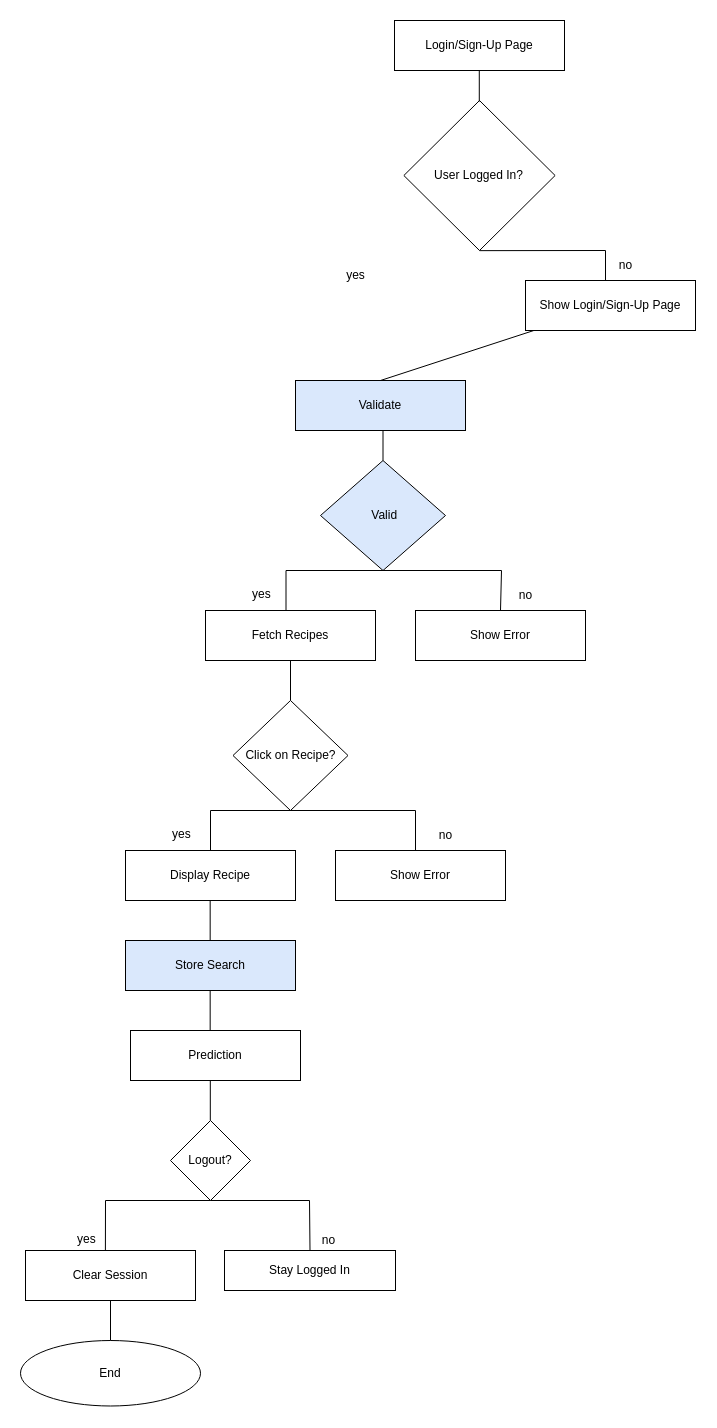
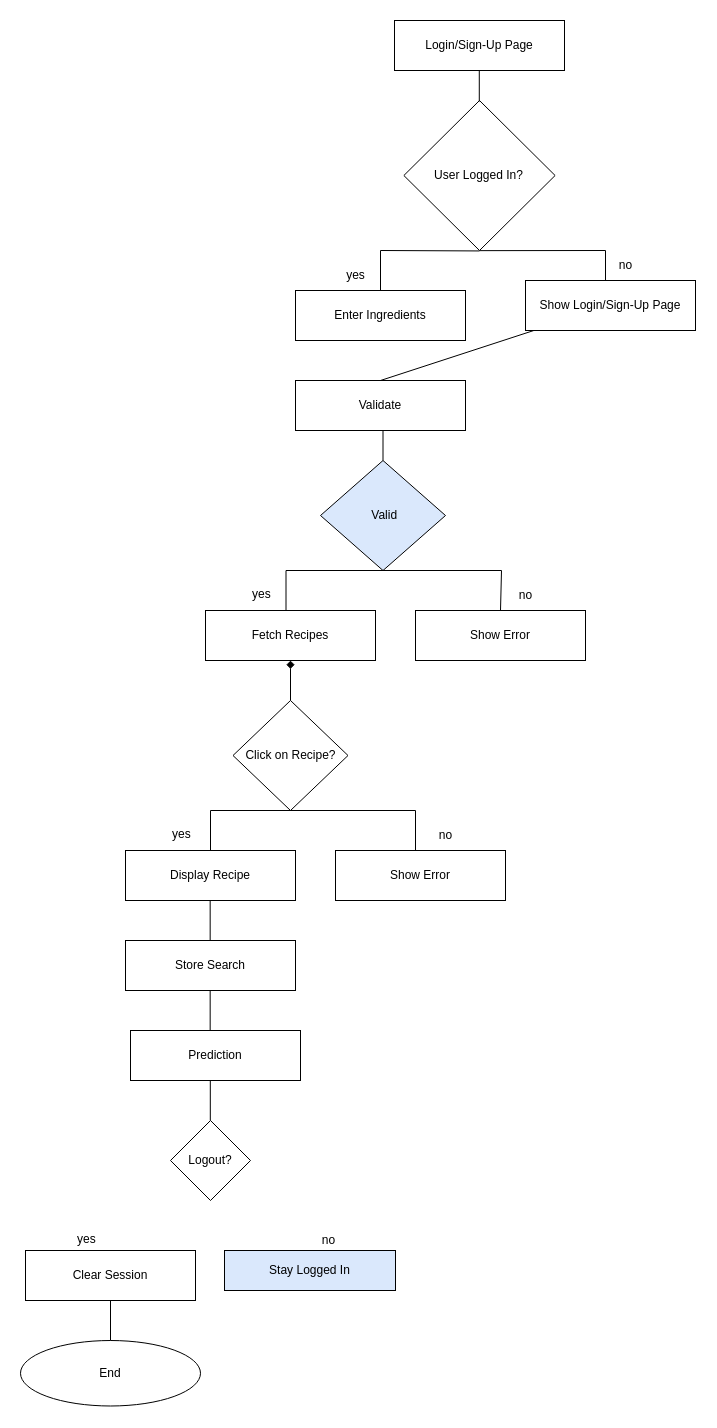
  <mxCell id="0" />
  <mxCell id="1" parent="0" />
  <mxCell id="2" value="&lt;span class=&quot;hljs-variable&quot;&gt;Login&lt;/span&gt;&lt;span class=&quot;hljs-operator&quot;&gt;/&lt;/span&gt;&lt;span class=&quot;hljs-built_in&quot;&gt;Sign&lt;/span&gt;&lt;span class=&quot;hljs-operator&quot;&gt;-&lt;/span&gt;&lt;span class=&quot;hljs-built_in&quot;&gt;Up&lt;/span&gt; &lt;span class=&quot;hljs-variable&quot;&gt;Page&lt;/span&gt;" style="rounded=0;whiteSpace=wrap;html=1;" vertex="1" parent="1"><mxGeometry x="394" y="20" width="170" height="50" as="geometry" /></mxCell>
  <mxCell id="3" value="&lt;span class=&quot;hljs-variable&quot;&gt;User&lt;/span&gt; &lt;span class=&quot;hljs-variable&quot;&gt;Logged&lt;/span&gt; &lt;span class=&quot;hljs-built_in&quot;&gt;In&lt;/span&gt;&lt;span class=&quot;hljs-operator&quot;&gt;?&lt;/span&gt;" style="rhombus;whiteSpace=wrap;html=1;" vertex="1" parent="1"><mxGeometry x="403.37" y="100" width="151.25" height="150" as="geometry" /></mxCell>
+ <mxCell id="4" value="&lt;span class=&quot;hljs-built_in&quot;&gt;Enter&lt;/span&gt; &lt;span class=&quot;hljs-variable&quot;&gt;Ingredients&lt;/span&gt;" style="rounded=0;whiteSpace=wrap;html=1;" vertex="1" parent="1"><mxGeometry x="295" y="290" width="170" height="50" as="geometry" /></mxCell>
  <mxCell id="5" value="&lt;span class=&quot;hljs-built_in&quot;&gt;Show&lt;/span&gt; &lt;span class=&quot;hljs-variable&quot;&gt;Login&lt;/span&gt;&lt;span class=&quot;hljs-operator&quot;&gt;/&lt;/span&gt;&lt;span class=&quot;hljs-built_in&quot;&gt;Sign&lt;/span&gt;&lt;span class=&quot;hljs-operator&quot;&gt;-&lt;/span&gt;&lt;span class=&quot;hljs-built_in&quot;&gt;Up&lt;/span&gt; &lt;span class=&quot;hljs-variable&quot;&gt;Page&lt;/span&gt;" style="rounded=0;whiteSpace=wrap;html=1;" vertex="1" parent="1"><mxGeometry x="525" y="280" width="170" height="50" as="geometry" /></mxCell>
- <mxCell id="6" value="&lt;span class=&quot;hljs-variable&quot;&gt;Validate&lt;/span&gt;" style="rounded=0;whiteSpace=wrap;html=1;fillColor=#dae8fc;" vertex="1" parent="1"><mxGeometry x="295" y="380" width="170" height="50" as="geometry" /></mxCell>
+ <mxCell id="6" value="&lt;span class=&quot;hljs-variable&quot;&gt;Validate&lt;/span&gt;" style="rounded=0;whiteSpace=wrap;html=1;" vertex="1" parent="1"><mxGeometry x="295" y="380" width="170" height="50" as="geometry" /></mxCell>
  <mxCell id="7" value="&amp;nbsp;&lt;span class=&quot;hljs-variable&quot;&gt;Valid&lt;/span&gt;" style="rhombus;whiteSpace=wrap;html=1;fillColor=#dae8fc;" vertex="1" parent="1"><mxGeometry x="320" y="460" width="125" height="110" as="geometry" /></mxCell>
  <mxCell id="8" value="&lt;span class=&quot;hljs-variable&quot;&gt;Fetch&lt;/span&gt; &lt;span class=&quot;hljs-variable&quot;&gt;Recipes&lt;/span&gt;" style="rounded=0;whiteSpace=wrap;html=1;" vertex="1" parent="1"><mxGeometry x="205" y="610" width="170" height="50" as="geometry" /></mxCell>
  <mxCell id="9" value="&lt;span class=&quot;hljs-built_in&quot;&gt;Show&lt;/span&gt; &lt;span class=&quot;hljs-variable&quot;&gt;Error&lt;/span&gt;" style="rounded=0;whiteSpace=wrap;html=1;" vertex="1" parent="1"><mxGeometry x="415" y="610" width="170" height="50" as="geometry" /></mxCell>
  <mxCell id="10" value="&lt;span class=&quot;hljs-variable&quot;&gt;Click&lt;/span&gt; &lt;span class=&quot;hljs-variable&quot;&gt;on&lt;/span&gt; &lt;span class=&quot;hljs-variable&quot;&gt;Recipe&lt;/span&gt;&lt;span class=&quot;hljs-operator&quot;&gt;?&lt;/span&gt;" style="rhombus;whiteSpace=wrap;html=1;" vertex="1" parent="1"><mxGeometry x="232.5" y="700" width="115" height="110" as="geometry" /></mxCell>
  <mxCell id="11" value="&lt;span class=&quot;hljs-built_in&quot;&gt;Display&lt;/span&gt; &lt;span class=&quot;hljs-variable&quot;&gt;Recipe&lt;/span&gt;" style="rounded=0;whiteSpace=wrap;html=1;" vertex="1" parent="1"><mxGeometry x="125" y="850" width="170" height="50" as="geometry" /></mxCell>
  <mxCell id="12" value="&lt;span class=&quot;hljs-built_in&quot;&gt;Show&lt;/span&gt; &lt;span class=&quot;hljs-variable&quot;&gt;Error&lt;/span&gt;" style="rounded=0;whiteSpace=wrap;html=1;" vertex="1" parent="1"><mxGeometry x="335" y="850" width="170" height="50" as="geometry" /></mxCell>
  <mxCell id="13" value="&lt;span class=&quot;hljs-variable&quot;&gt;Logout&lt;/span&gt;&lt;span class=&quot;hljs-operator&quot;&gt;?&lt;/span&gt;" style="rhombus;whiteSpace=wrap;html=1;" vertex="1" parent="1"><mxGeometry x="170" y="1120" width="80" height="80" as="geometry" /></mxCell>
  <mxCell id="14" value="&lt;span class=&quot;hljs-built_in&quot;&gt;End&lt;/span&gt;" style="ellipse;whiteSpace=wrap;html=1;" vertex="1" parent="1"><mxGeometry x="20" y="1340" width="180" height="65.5" as="geometry" /></mxCell>
- <mxCell id="15" value="&lt;span class=&quot;hljs-variable&quot;&gt;Store&lt;/span&gt; &lt;span class=&quot;hljs-variable&quot;&gt;Search&lt;/span&gt;" style="rounded=0;whiteSpace=wrap;html=1;fillColor=#dae8fc;" vertex="1" parent="1"><mxGeometry x="125" y="940" width="170" height="50" as="geometry" /></mxCell>
+ <mxCell id="15" value="&lt;span class=&quot;hljs-variable&quot;&gt;Store&lt;/span&gt; &lt;span class=&quot;hljs-variable&quot;&gt;Search&lt;/span&gt;" style="rounded=0;whiteSpace=wrap;html=1;" vertex="1" parent="1"><mxGeometry x="125" y="940" width="170" height="50" as="geometry" /></mxCell>
  <mxCell id="16" value="Prediction" style="rounded=0;whiteSpace=wrap;html=1;" vertex="1" parent="1"><mxGeometry x="130" y="1030" width="170" height="50" as="geometry" /></mxCell>
  <mxCell id="17" value="&lt;span class=&quot;hljs-built_in&quot;&gt;Clear&lt;/span&gt; &lt;span class=&quot;hljs-variable&quot;&gt;Session&lt;/span&gt;" style="rounded=0;whiteSpace=wrap;html=1;" vertex="1" parent="1"><mxGeometry x="25" y="1250" width="170" height="50" as="geometry" /></mxCell>
- <mxCell id="18" value="&lt;span class=&quot;hljs-variable&quot;&gt;Stay&lt;/span&gt; &lt;span class=&quot;hljs-variable&quot;&gt;Logged&lt;/span&gt; &lt;span class=&quot;hljs-built_in&quot;&gt;In&lt;/span&gt;" style="rounded=0;whiteSpace=wrap;html=1;" vertex="1" parent="1"><mxGeometry x="224" y="1250" width="171" height="40" as="geometry" /></mxCell>
+ <mxCell id="18" value="&lt;span class=&quot;hljs-variable&quot;&gt;Stay&lt;/span&gt; &lt;span class=&quot;hljs-variable&quot;&gt;Logged&lt;/span&gt; &lt;span class=&quot;hljs-built_in&quot;&gt;In&lt;/span&gt;" style="rounded=0;whiteSpace=wrap;html=1;fillColor=#dae8fc;" vertex="1" parent="1"><mxGeometry x="224" y="1250" width="171" height="40" as="geometry" /></mxCell>
  <mxCell id="19" value="" style="endArrow=none;html=1;rounded=0;entryX=0.524;entryY=0.989;entryDx=0;entryDy=0;entryPerimeter=0;exitX=0.5;exitY=0;exitDx=0;exitDy=0;" edge="1" parent="1"><mxGeometry width="50" height="50" relative="1" as="geometry"><mxPoint x="478.79" y="101" as="sourcePoint" /><mxPoint x="478.79" y="70" as="targetPoint" /></mxGeometry></mxCell>
+ <mxCell id="20" value="" style="endArrow=none;html=1;rounded=0;entryX=0.5;entryY=1.003;entryDx=0;entryDy=0;entryPerimeter=0;exitX=0.5;exitY=0;exitDx=0;exitDy=0;" edge="1" parent="1" source="4" target="3"><mxGeometry width="50" height="50" relative="1" as="geometry"><mxPoint x="478.79" y="280" as="sourcePoint" /><mxPoint x="478.79" y="249" as="targetPoint" /><Array as="points"><mxPoint x="380" y="250" /></Array></mxGeometry></mxCell>
  <mxCell id="21" value="" style="endArrow=none;html=1;rounded=0;exitX=0.37;exitY=0.006;exitDx=0;exitDy=0;exitPerimeter=0;entryX=0.501;entryY=1.001;entryDx=0;entryDy=0;entryPerimeter=0;" edge="1" parent="1" target="3"><mxGeometry width="50" height="50" relative="1" as="geometry"><mxPoint x="605" y="280" as="sourcePoint" /><mxPoint x="475" y="250" as="targetPoint" /><Array as="points"><mxPoint x="605" y="250" /></Array></mxGeometry></mxCell>
  <mxCell id="22" value="" style="endArrow=none;html=1;rounded=0;exitX=0.5;exitY=0;exitDx=0;exitDy=0;" edge="1" parent="1" source="6" target="5"><mxGeometry width="50" height="50" relative="1" as="geometry"><mxPoint x="379" y="371" as="sourcePoint" /><mxPoint x="379" y="340" as="targetPoint" /></mxGeometry></mxCell>
  <mxCell id="23" value="" style="endArrow=none;html=1;rounded=0;entryX=0.5;entryY=1;entryDx=0;entryDy=0;exitX=0.5;exitY=0;exitDx=0;exitDy=0;" edge="1" parent="1" source="7"><mxGeometry width="50" height="50" relative="1" as="geometry"><mxPoint x="375" y="540" as="sourcePoint" /><mxPoint x="382.5" y="430" as="targetPoint" /></mxGeometry></mxCell>
  <mxCell id="24" value="" style="endArrow=none;html=1;rounded=0;entryX=0.5;entryY=1.003;entryDx=0;entryDy=0;entryPerimeter=0;exitX=0.5;exitY=0;exitDx=0;exitDy=0;" edge="1" parent="1"><mxGeometry width="50" height="50" relative="1" as="geometry"><mxPoint x="285.5" y="610" as="sourcePoint" /><mxPoint x="384.5" y="570" as="targetPoint" /><Array as="points"><mxPoint x="285.5" y="570" /></Array></mxGeometry></mxCell>
  <mxCell id="25" value="" style="endArrow=none;html=1;rounded=0;exitX=0.5;exitY=0;exitDx=0;exitDy=0;entryX=0.501;entryY=1.001;entryDx=0;entryDy=0;entryPerimeter=0;" edge="1" parent="1" source="9"><mxGeometry width="50" height="50" relative="1" as="geometry"><mxPoint x="501" y="600" as="sourcePoint" /><mxPoint x="375" y="570" as="targetPoint" /><Array as="points"><mxPoint x="501" y="570" /></Array></mxGeometry></mxCell>
- <mxCell id="26" value="" style="endArrow=none;html=1;rounded=0;entryX=0.5;entryY=1;entryDx=0;entryDy=0;exitX=0.5;exitY=0;exitDx=0;exitDy=0;" edge="1" parent="1" source="10" target="8"><mxGeometry width="50" height="50" relative="1" as="geometry"><mxPoint x="284.66" y="690" as="sourcePoint" /><mxPoint x="285.16" y="660" as="targetPoint" /></mxGeometry></mxCell>
+ <mxCell id="26" value="" style="endArrow=diamond;html=1;rounded=0;entryX=0.5;entryY=1;entryDx=0;entryDy=0;exitX=0.5;exitY=0;exitDx=0;exitDy=0;" edge="1" parent="1" source="10" target="8"><mxGeometry width="50" height="50" relative="1" as="geometry"><mxPoint x="284.66" y="690" as="sourcePoint" /><mxPoint x="285.16" y="660" as="targetPoint" /></mxGeometry></mxCell>
  <mxCell id="27" value="" style="endArrow=none;html=1;rounded=0;entryX=0.5;entryY=1;entryDx=0;entryDy=0;exitX=0.5;exitY=0;exitDx=0;exitDy=0;" edge="1" parent="1" source="11"><mxGeometry width="50" height="50" relative="1" as="geometry"><mxPoint x="289.66" y="850" as="sourcePoint" /><mxPoint x="289.66" y="810" as="targetPoint" /><Array as="points"><mxPoint x="210" y="810" /></Array></mxGeometry></mxCell>
  <mxCell id="28" value="" style="endArrow=none;html=1;rounded=0;exitX=0.5;exitY=0;exitDx=0;exitDy=0;" edge="1" parent="1"><mxGeometry width="50" height="50" relative="1" as="geometry"><mxPoint x="415" y="850" as="sourcePoint" /><mxPoint x="285" y="810" as="targetPoint" /><Array as="points"><mxPoint x="415" y="810" /></Array></mxGeometry></mxCell>
  <mxCell id="29" value="" style="endArrow=none;html=1;rounded=0;entryX=0.5;entryY=1;entryDx=0;entryDy=0;exitX=0.5;exitY=0;exitDx=0;exitDy=0;" edge="1" parent="1"><mxGeometry width="50" height="50" relative="1" as="geometry"><mxPoint x="209.66" y="940" as="sourcePoint" /><mxPoint x="209.66" y="900" as="targetPoint" /></mxGeometry></mxCell>
  <mxCell id="30" value="" style="endArrow=none;html=1;rounded=0;entryX=0.5;entryY=1;entryDx=0;entryDy=0;exitX=0.5;exitY=0;exitDx=0;exitDy=0;" edge="1" parent="1"><mxGeometry width="50" height="50" relative="1" as="geometry"><mxPoint x="209.66" y="1030" as="sourcePoint" /><mxPoint x="209.66" y="990" as="targetPoint" /></mxGeometry></mxCell>
  <mxCell id="31" value="" style="endArrow=none;html=1;rounded=0;entryX=0.5;entryY=1;entryDx=0;entryDy=0;exitX=0.5;exitY=0;exitDx=0;exitDy=0;" edge="1" parent="1"><mxGeometry width="50" height="50" relative="1" as="geometry"><mxPoint x="209.8" y="1120" as="sourcePoint" /><mxPoint x="209.8" y="1080" as="targetPoint" /></mxGeometry></mxCell>
- <mxCell id="32" value="" style="endArrow=none;html=1;rounded=0;entryX=0.5;entryY=1;entryDx=0;entryDy=0;exitX=0.47;exitY=0.008;exitDx=0;exitDy=0;exitPerimeter=0;" edge="1" parent="1" source="17" target="13"><mxGeometry width="50" height="50" relative="1" as="geometry"><mxPoint x="219.8" y="1130" as="sourcePoint" /><mxPoint x="219.8" y="1090" as="targetPoint" /><Array as="points"><mxPoint x="105" y="1200" /></Array></mxGeometry></mxCell>
- <mxCell id="33" value="" style="endArrow=none;html=1;rounded=0;entryX=0.5;entryY=1;entryDx=0;entryDy=0;exitX=0.5;exitY=0;exitDx=0;exitDy=0;" edge="1" parent="1" source="18" target="13"><mxGeometry width="50" height="50" relative="1" as="geometry"><mxPoint x="229.8" y="1140" as="sourcePoint" /><mxPoint x="229.8" y="1100" as="targetPoint" /><Array as="points"><mxPoint x="309" y="1200" /></Array></mxGeometry></mxCell>
  <mxCell id="34" value="" style="endArrow=none;html=1;rounded=0;entryX=0.5;entryY=1;entryDx=0;entryDy=0;" edge="1" parent="1" target="17"><mxGeometry width="50" height="50" relative="1" as="geometry"><mxPoint x="110" y="1340" as="sourcePoint" /><mxPoint x="109.82" y="1300" as="targetPoint" /></mxGeometry></mxCell>
  <mxCell id="35" value="yes" style="text;html=1;align=center;verticalAlign=middle;resizable=0;points=[];autosize=1;strokeColor=none;fillColor=none;" vertex="1" parent="1"><mxGeometry x="335" y="260" width="40" height="30" as="geometry" /></mxCell>
  <mxCell id="36" value="no" style="text;html=1;align=center;verticalAlign=middle;resizable=0;points=[];autosize=1;strokeColor=none;fillColor=none;" vertex="1" parent="1"><mxGeometry x="605" y="250" width="40" height="30" as="geometry" /></mxCell>
  <mxCell id="37" value="&lt;span style=&quot;color: rgb(0, 0, 0); font-family: Helvetica; font-size: 12px; font-style: normal; font-variant-ligatures: normal; font-variant-caps: normal; font-weight: 400; letter-spacing: normal; orphans: 2; text-align: center; text-indent: 0px; text-transform: none; widows: 2; word-spacing: 0px; -webkit-text-stroke-width: 0px; white-space: nowrap; background-color: rgb(255, 255, 255); text-decoration-thickness: initial; text-decoration-style: initial; text-decoration-color: initial; display: inline !important; float: none;&quot;&gt;yes&lt;/span&gt;" style="text;whiteSpace=wrap;html=1;" vertex="1" parent="1"><mxGeometry x="250" y="580" width="50" height="40" as="geometry" /></mxCell>
  <mxCell id="38" value="&lt;span style=&quot;color: rgb(0, 0, 0); font-family: Helvetica; font-size: 12px; font-style: normal; font-variant-ligatures: normal; font-variant-caps: normal; font-weight: 400; letter-spacing: normal; orphans: 2; text-align: center; text-indent: 0px; text-transform: none; widows: 2; word-spacing: 0px; -webkit-text-stroke-width: 0px; white-space: nowrap; background-color: rgb(255, 255, 255); text-decoration-thickness: initial; text-decoration-style: initial; text-decoration-color: initial; display: inline !important; float: none;&quot;&gt;yes&lt;/span&gt;" style="text;whiteSpace=wrap;html=1;" vertex="1" parent="1"><mxGeometry x="170" y="820" width="50" height="40" as="geometry" /></mxCell>
  <mxCell id="39" value="&lt;span style=&quot;color: rgb(0, 0, 0); font-family: Helvetica; font-size: 12px; font-style: normal; font-variant-ligatures: normal; font-variant-caps: normal; font-weight: 400; letter-spacing: normal; orphans: 2; text-align: center; text-indent: 0px; text-transform: none; widows: 2; word-spacing: 0px; -webkit-text-stroke-width: 0px; white-space: nowrap; background-color: rgb(255, 255, 255); text-decoration-thickness: initial; text-decoration-style: initial; text-decoration-color: initial; display: inline !important; float: none;&quot;&gt;yes&lt;/span&gt;" style="text;whiteSpace=wrap;html=1;" vertex="1" parent="1"><mxGeometry x="75" y="1225" width="50" height="40" as="geometry" /></mxCell>
  <mxCell id="40" value="no" style="text;html=1;align=center;verticalAlign=middle;resizable=0;points=[];autosize=1;strokeColor=none;fillColor=none;" vertex="1" parent="1"><mxGeometry x="505" y="580" width="40" height="30" as="geometry" /></mxCell>
  <mxCell id="41" value="no" style="text;html=1;align=center;verticalAlign=middle;resizable=0;points=[];autosize=1;strokeColor=none;fillColor=none;" vertex="1" parent="1"><mxGeometry x="425" y="820" width="40" height="30" as="geometry" /></mxCell>
  <mxCell id="42" value="no" style="text;html=1;align=center;verticalAlign=middle;resizable=0;points=[];autosize=1;strokeColor=none;fillColor=none;" vertex="1" parent="1"><mxGeometry x="307.5" y="1225" width="40" height="30" as="geometry" /></mxCell>
